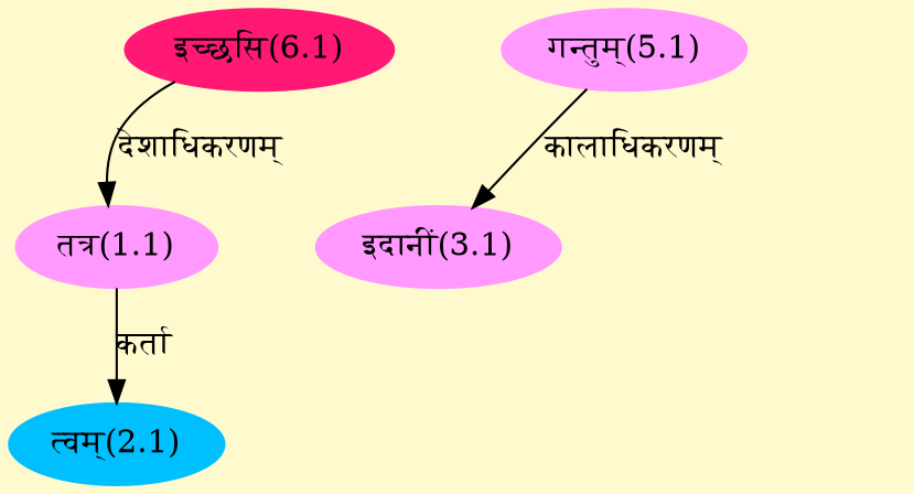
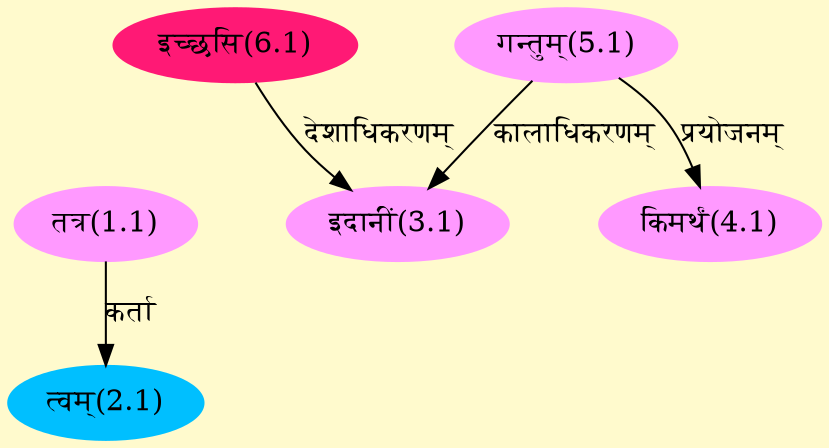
  digraph {
    bgcolor=lemonchiffon1
    compound=true
    rankdir=BT
    node [color="#FF99FF" style=filled]
    edge [dir=back]
    n1 [label="तत्र(1.1)"]
    n2 [color="#FF1975" label="इच्छसि(6.1)"]
    n3 [color="#00BFFF" label="त्वम्(2.1)"]
    n4 [label="इदानीं(3.1)"]
    n5 [label="गन्तुम्(5.1)"]
-   n1 -> n2 [label="देशाधिकरणम्"]
+   n6 [label="किमर्थं(4.1)"]
+   n4 -> n2 [label="देशाधिकरणम्"]
    n3 -> n1 [label="कर्ता"]
    n4 -> n5 [label="कालाधिकरणम्"]
+   n6 -> n5 [label="प्रयोजनम्"]
  }
